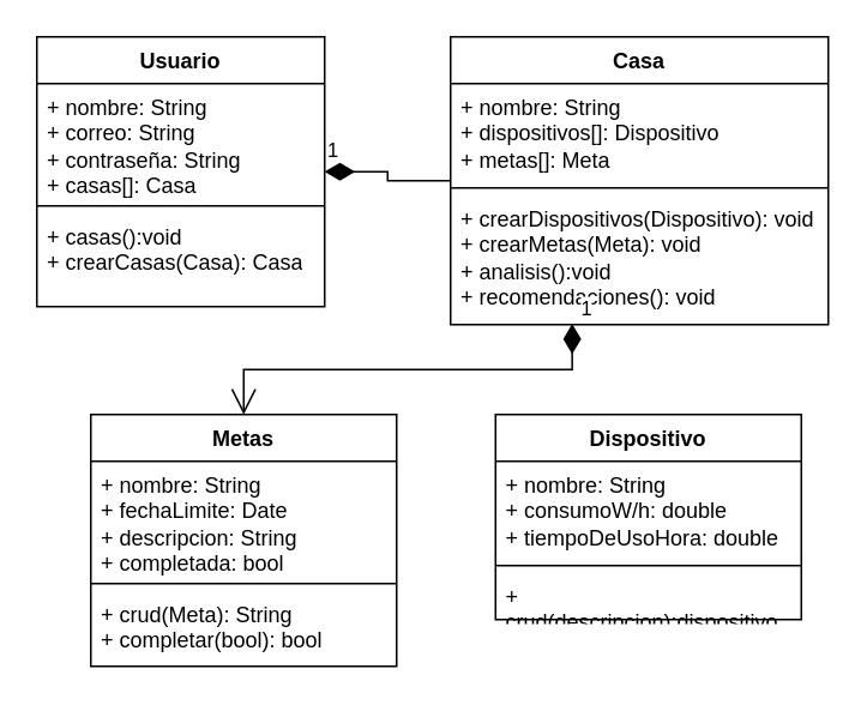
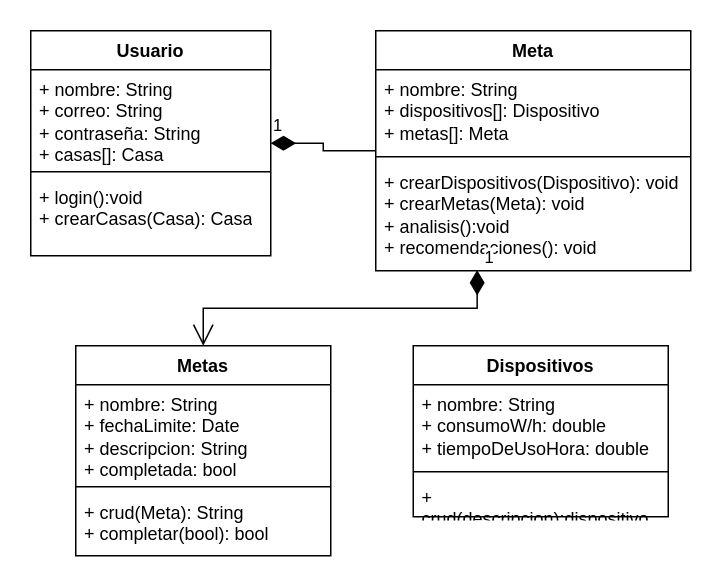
  <mxCell id="0" />
  <mxCell id="1" parent="0" />
  <mxCell id="2" value="Usuario" style="swimlane;fontStyle=1;align=center;verticalAlign=top;childLayout=stackLayout;horizontal=1;startSize=26;horizontalStack=0;resizeParent=1;resizeParentMax=0;resizeLast=0;collapsible=1;marginBottom=0;whiteSpace=wrap;html=1;" parent="1" vertex="1"><mxGeometry x="20" y="20" width="160" height="150" as="geometry" /></mxCell>
  <mxCell id="3" value="+ nombre: String&lt;br&gt;+ correo: String&lt;br&gt;+ contraseña: String&lt;br&gt;+ casas[]: Casa" style="text;strokeColor=none;fillColor=none;align=left;verticalAlign=top;spacingLeft=4;spacingRight=4;overflow=hidden;rotatable=0;points=[[0,0.5],[1,0.5]];portConstraint=eastwest;whiteSpace=wrap;html=1;" parent="2" vertex="1"><mxGeometry y="26" width="160" height="64" as="geometry" /></mxCell>
  <mxCell id="4" value="" style="line;strokeWidth=1;fillColor=none;align=left;verticalAlign=middle;spacingTop=-1;spacingLeft=3;spacingRight=3;rotatable=0;labelPosition=right;points=[];portConstraint=eastwest;strokeColor=inherit;" parent="2" vertex="1"><mxGeometry y="90" width="160" height="8" as="geometry" /></mxCell>
- <mxCell id="5" value="+ casas():void&lt;br&gt;+ crearCasas(Casa): Casa&lt;br&gt;" style="text;strokeColor=none;fillColor=none;align=left;verticalAlign=top;spacingLeft=4;spacingRight=4;overflow=hidden;rotatable=0;points=[[0,0.5],[1,0.5]];portConstraint=eastwest;whiteSpace=wrap;html=1;" parent="2" vertex="1"><mxGeometry y="98" width="160" height="52" as="geometry" /></mxCell>
- <mxCell id="6" value="Casa" style="swimlane;fontStyle=1;align=center;verticalAlign=top;childLayout=stackLayout;horizontal=1;startSize=26;horizontalStack=0;resizeParent=1;resizeParentMax=0;resizeLast=0;collapsible=1;marginBottom=0;whiteSpace=wrap;html=1;" parent="1" vertex="1"><mxGeometry x="250" y="20" width="210" height="160" as="geometry" /></mxCell>
+ <mxCell id="5" value="+ login():void&lt;br&gt;+ crearCasas(Casa): Casa&lt;br&gt;" style="text;strokeColor=none;fillColor=none;align=left;verticalAlign=top;spacingLeft=4;spacingRight=4;overflow=hidden;rotatable=0;points=[[0,0.5],[1,0.5]];portConstraint=eastwest;whiteSpace=wrap;html=1;" parent="2" vertex="1"><mxGeometry y="98" width="160" height="52" as="geometry" /></mxCell>
+ <mxCell id="6" value="Meta" style="swimlane;fontStyle=1;align=center;verticalAlign=top;childLayout=stackLayout;horizontal=1;startSize=26;horizontalStack=0;resizeParent=1;resizeParentMax=0;resizeLast=0;collapsible=1;marginBottom=0;whiteSpace=wrap;html=1;" parent="1" vertex="1"><mxGeometry x="250" y="20" width="210" height="160" as="geometry" /></mxCell>
  <mxCell id="7" value="+ nombre: String&lt;br&gt;+ dispositivos[]: Dispositivo&lt;br&gt;+ metas[]: Meta" style="text;strokeColor=none;fillColor=none;align=left;verticalAlign=top;spacingLeft=4;spacingRight=4;overflow=hidden;rotatable=0;points=[[0,0.5],[1,0.5]];portConstraint=eastwest;whiteSpace=wrap;html=1;" parent="6" vertex="1"><mxGeometry y="26" width="210" height="54" as="geometry" /></mxCell>
  <mxCell id="8" value="" style="line;strokeWidth=1;fillColor=none;align=left;verticalAlign=middle;spacingTop=-1;spacingLeft=3;spacingRight=3;rotatable=0;labelPosition=right;points=[];portConstraint=eastwest;strokeColor=inherit;" parent="6" vertex="1"><mxGeometry y="80" width="210" height="8" as="geometry" /></mxCell>
  <mxCell id="9" value="+ crearDispositivos(Dispositivo): void&lt;br&gt;+ crearMetas(Meta): void&lt;br&gt;+ analisis():void&lt;br&gt;+ recomendaciones(): void" style="text;strokeColor=none;fillColor=none;align=left;verticalAlign=top;spacingLeft=4;spacingRight=4;overflow=hidden;rotatable=0;points=[[0,0.5],[1,0.5]];portConstraint=eastwest;whiteSpace=wrap;html=1;" parent="6" vertex="1"><mxGeometry y="88" width="210" height="72" as="geometry" /></mxCell>
  <mxCell id="10" value="1" style="endArrow=none;html=1;endSize=12;startArrow=diamondThin;startSize=14;startFill=1;edgeStyle=orthogonalEdgeStyle;align=left;verticalAlign=bottom;rounded=0;" parent="1" source="2" target="6" edge="1"><mxGeometry x="-1" y="3" relative="1" as="geometry"><mxPoint x="250" y="70" as="sourcePoint" /><mxPoint x="410" y="70" as="targetPoint" /></mxGeometry></mxCell>
- <mxCell id="11" value="Dispositivo" style="swimlane;fontStyle=1;align=center;verticalAlign=top;childLayout=stackLayout;horizontal=1;startSize=26;horizontalStack=0;resizeParent=1;resizeParentMax=0;resizeLast=0;collapsible=1;marginBottom=0;whiteSpace=wrap;html=1;" parent="1" vertex="1"><mxGeometry x="275" y="230" width="170" height="114" as="geometry" /></mxCell>
+ <mxCell id="11" value="Dispositivos" style="swimlane;fontStyle=1;align=center;verticalAlign=top;childLayout=stackLayout;horizontal=1;startSize=26;horizontalStack=0;resizeParent=1;resizeParentMax=0;resizeLast=0;collapsible=1;marginBottom=0;whiteSpace=wrap;html=1;" parent="1" vertex="1"><mxGeometry x="275" y="230" width="170" height="114" as="geometry" /></mxCell>
  <mxCell id="12" value="+ nombre: String&lt;br&gt;+ consumoW/h: double&lt;br&gt;+ tiempoDeUsoHora: double" style="text;strokeColor=none;fillColor=none;align=left;verticalAlign=top;spacingLeft=4;spacingRight=4;overflow=hidden;rotatable=0;points=[[0,0.5],[1,0.5]];portConstraint=eastwest;whiteSpace=wrap;html=1;" parent="11" vertex="1"><mxGeometry y="26" width="170" height="54" as="geometry" /></mxCell>
  <mxCell id="13" value="" style="line;strokeWidth=1;fillColor=none;align=left;verticalAlign=middle;spacingTop=-1;spacingLeft=3;spacingRight=3;rotatable=0;labelPosition=right;points=[];portConstraint=eastwest;strokeColor=inherit;" parent="11" vertex="1"><mxGeometry y="80" width="170" height="8" as="geometry" /></mxCell>
  <mxCell id="14" value="+ crud(descripcion):dispositivo" style="text;strokeColor=none;fillColor=none;align=left;verticalAlign=top;spacingLeft=4;spacingRight=4;overflow=hidden;rotatable=0;points=[[0,0.5],[1,0.5]];portConstraint=eastwest;whiteSpace=wrap;html=1;" parent="11" vertex="1"><mxGeometry y="88" width="170" height="26" as="geometry" /></mxCell>
  <mxCell id="15" value="Metas" style="swimlane;fontStyle=1;align=center;verticalAlign=top;childLayout=stackLayout;horizontal=1;startSize=26;horizontalStack=0;resizeParent=1;resizeParentMax=0;resizeLast=0;collapsible=1;marginBottom=0;whiteSpace=wrap;html=1;" parent="1" vertex="1"><mxGeometry x="50" y="230" width="170" height="140" as="geometry" /></mxCell>
  <mxCell id="16" value="+ nombre: String&lt;br&gt;+ fechaLimite: Date&lt;br&gt;+ descripcion: String&lt;br&gt;+ completada: bool" style="text;strokeColor=none;fillColor=none;align=left;verticalAlign=top;spacingLeft=4;spacingRight=4;overflow=hidden;rotatable=0;points=[[0,0.5],[1,0.5]];portConstraint=eastwest;whiteSpace=wrap;html=1;" parent="15" vertex="1"><mxGeometry y="26" width="170" height="64" as="geometry" /></mxCell>
  <mxCell id="17" value="" style="line;strokeWidth=1;fillColor=none;align=left;verticalAlign=middle;spacingTop=-1;spacingLeft=3;spacingRight=3;rotatable=0;labelPosition=right;points=[];portConstraint=eastwest;strokeColor=inherit;" parent="15" vertex="1"><mxGeometry y="90" width="170" height="8" as="geometry" /></mxCell>
  <mxCell id="18" value="+ crud(Meta): String&lt;br&gt;+ completar(bool): bool" style="text;strokeColor=none;fillColor=none;align=left;verticalAlign=top;spacingLeft=4;spacingRight=4;overflow=hidden;rotatable=0;points=[[0,0.5],[1,0.5]];portConstraint=eastwest;whiteSpace=wrap;html=1;" parent="15" vertex="1"><mxGeometry y="98" width="170" height="42" as="geometry" /></mxCell>
  <mxCell id="19" value="1" style="endArrow=open;html=1;endSize=12;startArrow=diamondThin;startSize=14;startFill=1;edgeStyle=orthogonalEdgeStyle;align=left;verticalAlign=bottom;rounded=0;exitX=0.322;exitY=0.994;exitDx=0;exitDy=0;exitPerimeter=0;" parent="1" source="9" target="15" edge="1"><mxGeometry x="-1" y="3" relative="1" as="geometry"><mxPoint x="170" y="180" as="sourcePoint" /><mxPoint x="330" y="180" as="targetPoint" /></mxGeometry></mxCell>
